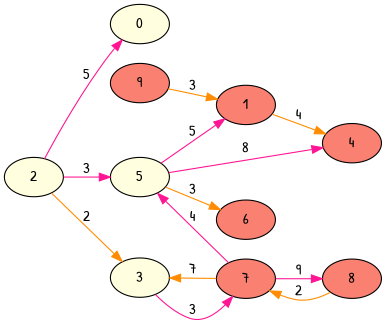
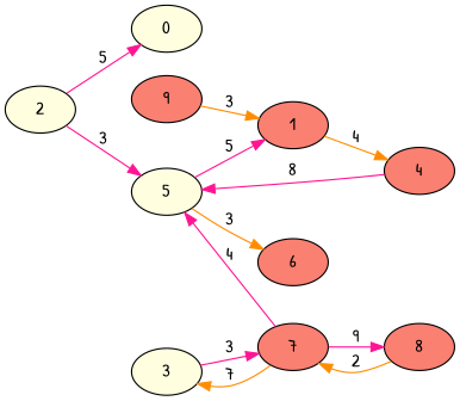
  digraph {
    fontname="Patrick Hand"
    rankdir=LR
    ranksep=equally
    node [fillcolor=salmon fontname="Patrick Hand" style=filled]
    edge [color=deeppink fontname="Patrick Hand"]
    0 [fillcolor=lightyellow]
    2 [fillcolor=lightyellow]
    5 [fillcolor=lightyellow]
    3 [fillcolor=lightyellow]
    1
    6
    7
    4
    8
    9
    subgraph sub_1 {
      rank=same
      0
    }
    subgraph sub_2 {
      rank=same
      2
    }
    subgraph sub_3 {
      rank=same
      5
      3
    }
    subgraph sub_4 {
      rank=same
      1
      6
      7
    }
    subgraph sub_5 {
      rank=same
      4
      8
    }
    subgraph sub_6 {
      rank=same
    }
    subgraph sub_7 {
      rank=same
      9
    }
    subgraph sub_8 {
      rank=same
    }
    2 -> 0 [label=5]
    2 -> 5 [label=3]
-   2 -> 3 [color=darkorange label=2]
    5 -> 1 [label=5]
    5 -> 6 [color=darkorange label=3]
    3 -> 7 [label=3]
    1 -> 4 [color=darkorange label=4]
    7 -> 5 [label=4]
    7 -> 3 [color=darkorange label=7]
    7 -> 8 [label=9]
-   5 -> 4 [label=8]
+   4 -> 5 [label=8]
    8 -> 7 [color=darkorange label=2]
    9 -> 1 [color=darkorange label=3]
  }
